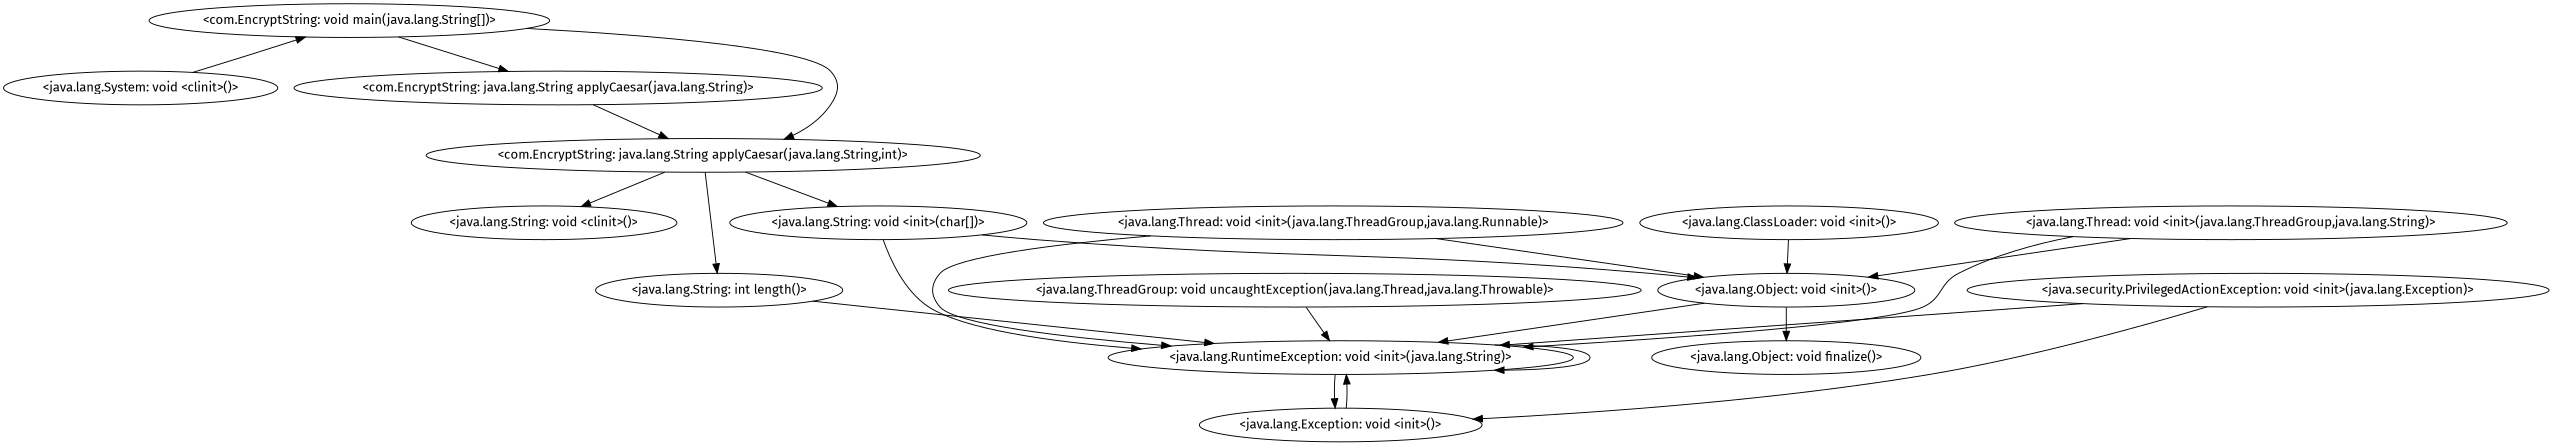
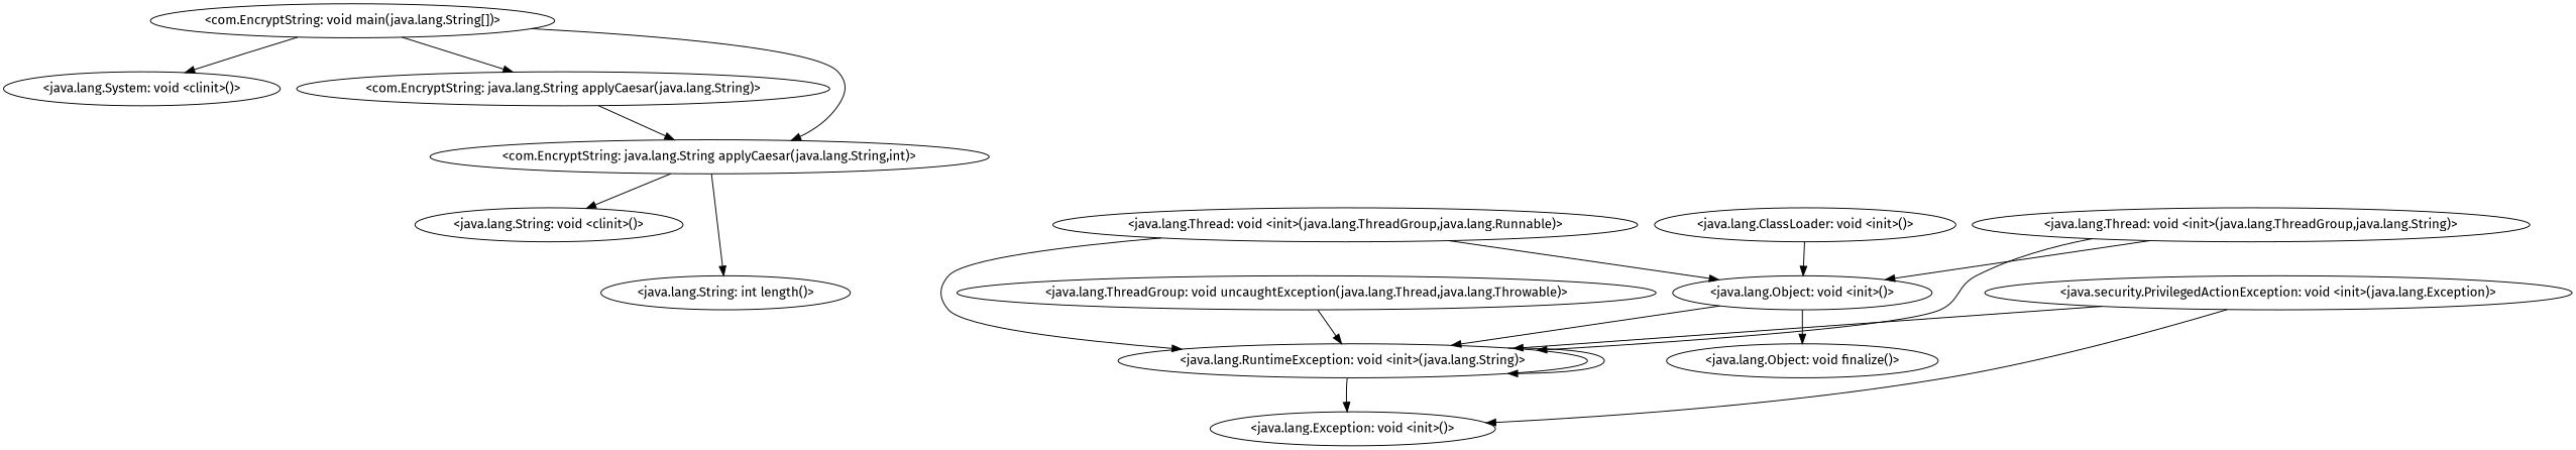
  digraph {
    fontname="Fira Sans"
    node [fontname="Fira Sans"]
    edge [fontname="Fira Sans"]
    "<com.EncryptString: void main(java.lang.String[])>"
    "<java.lang.System: void <clinit>()>"
    "<com.EncryptString: java.lang.String applyCaesar(java.lang.String)>"
    "<com.EncryptString: java.lang.String applyCaesar(java.lang.String,int)>"
    "<java.lang.String: void <clinit>()>"
-   "<java.lang.String: void <init>(char[])>"
    "<java.lang.String: int length()>"
    "<java.lang.RuntimeException: void <init>(java.lang.String)>"
    "<java.lang.Object: void <init>()>"
    "<java.lang.ThreadGroup: void uncaughtException(java.lang.Thread,java.lang.Throwable)>"
    "<java.lang.Exception: void <init>()>"
    "<java.lang.ClassLoader: void <init>()>"
    "<java.lang.Object: void finalize()>"
    "<java.security.PrivilegedActionException: void <init>(java.lang.Exception)>"
    "<java.lang.Thread: void <init>(java.lang.ThreadGroup,java.lang.Runnable)>"
    "<java.lang.Thread: void <init>(java.lang.ThreadGroup,java.lang.String)>"
-   "<java.lang.System: void <clinit>()>" -> "<com.EncryptString: void main(java.lang.String[])>"
+   "<com.EncryptString: void main(java.lang.String[])>" -> "<java.lang.System: void <clinit>()>"
    "<com.EncryptString: void main(java.lang.String[])>" -> "<com.EncryptString: java.lang.String applyCaesar(java.lang.String)>"
    "<com.EncryptString: void main(java.lang.String[])>" -> "<com.EncryptString: java.lang.String applyCaesar(java.lang.String,int)>"
    "<com.EncryptString: java.lang.String applyCaesar(java.lang.String)>" -> "<com.EncryptString: java.lang.String applyCaesar(java.lang.String,int)>"
    "<com.EncryptString: java.lang.String applyCaesar(java.lang.String,int)>" -> "<java.lang.String: void <clinit>()>"
-   "<com.EncryptString: java.lang.String applyCaesar(java.lang.String,int)>" -> "<java.lang.String: void <init>(char[])>"
    "<com.EncryptString: java.lang.String applyCaesar(java.lang.String,int)>" -> "<java.lang.String: int length()>"
-   "<java.lang.String: void <init>(char[])>" -> "<java.lang.RuntimeException: void <init>(java.lang.String)>"
-   "<java.lang.String: void <init>(char[])>" -> "<java.lang.Object: void <init>()>"
-   "<java.lang.String: int length()>" -> "<java.lang.RuntimeException: void <init>(java.lang.String)>"
    "<java.lang.RuntimeException: void <init>(java.lang.String)>" -> "<java.lang.RuntimeException: void <init>(java.lang.String)>"
    "<java.lang.RuntimeException: void <init>(java.lang.String)>" -> "<java.lang.Exception: void <init>()>"
    "<java.lang.Object: void <init>()>" -> "<java.lang.RuntimeException: void <init>(java.lang.String)>"
    "<java.lang.Object: void <init>()>" -> "<java.lang.Object: void finalize()>"
    "<java.lang.ThreadGroup: void uncaughtException(java.lang.Thread,java.lang.Throwable)>" -> "<java.lang.RuntimeException: void <init>(java.lang.String)>"
-   "<java.lang.Exception: void <init>()>" -> "<java.lang.RuntimeException: void <init>(java.lang.String)>"
    "<java.lang.ClassLoader: void <init>()>" -> "<java.lang.Object: void <init>()>"
    "<java.security.PrivilegedActionException: void <init>(java.lang.Exception)>" -> "<java.lang.RuntimeException: void <init>(java.lang.String)>"
    "<java.security.PrivilegedActionException: void <init>(java.lang.Exception)>" -> "<java.lang.Exception: void <init>()>"
    "<java.lang.Thread: void <init>(java.lang.ThreadGroup,java.lang.Runnable)>" -> "<java.lang.RuntimeException: void <init>(java.lang.String)>"
    "<java.lang.Thread: void <init>(java.lang.ThreadGroup,java.lang.Runnable)>" -> "<java.lang.Object: void <init>()>"
    "<java.lang.Thread: void <init>(java.lang.ThreadGroup,java.lang.String)>" -> "<java.lang.RuntimeException: void <init>(java.lang.String)>"
    "<java.lang.Thread: void <init>(java.lang.ThreadGroup,java.lang.String)>" -> "<java.lang.Object: void <init>()>"
  }
